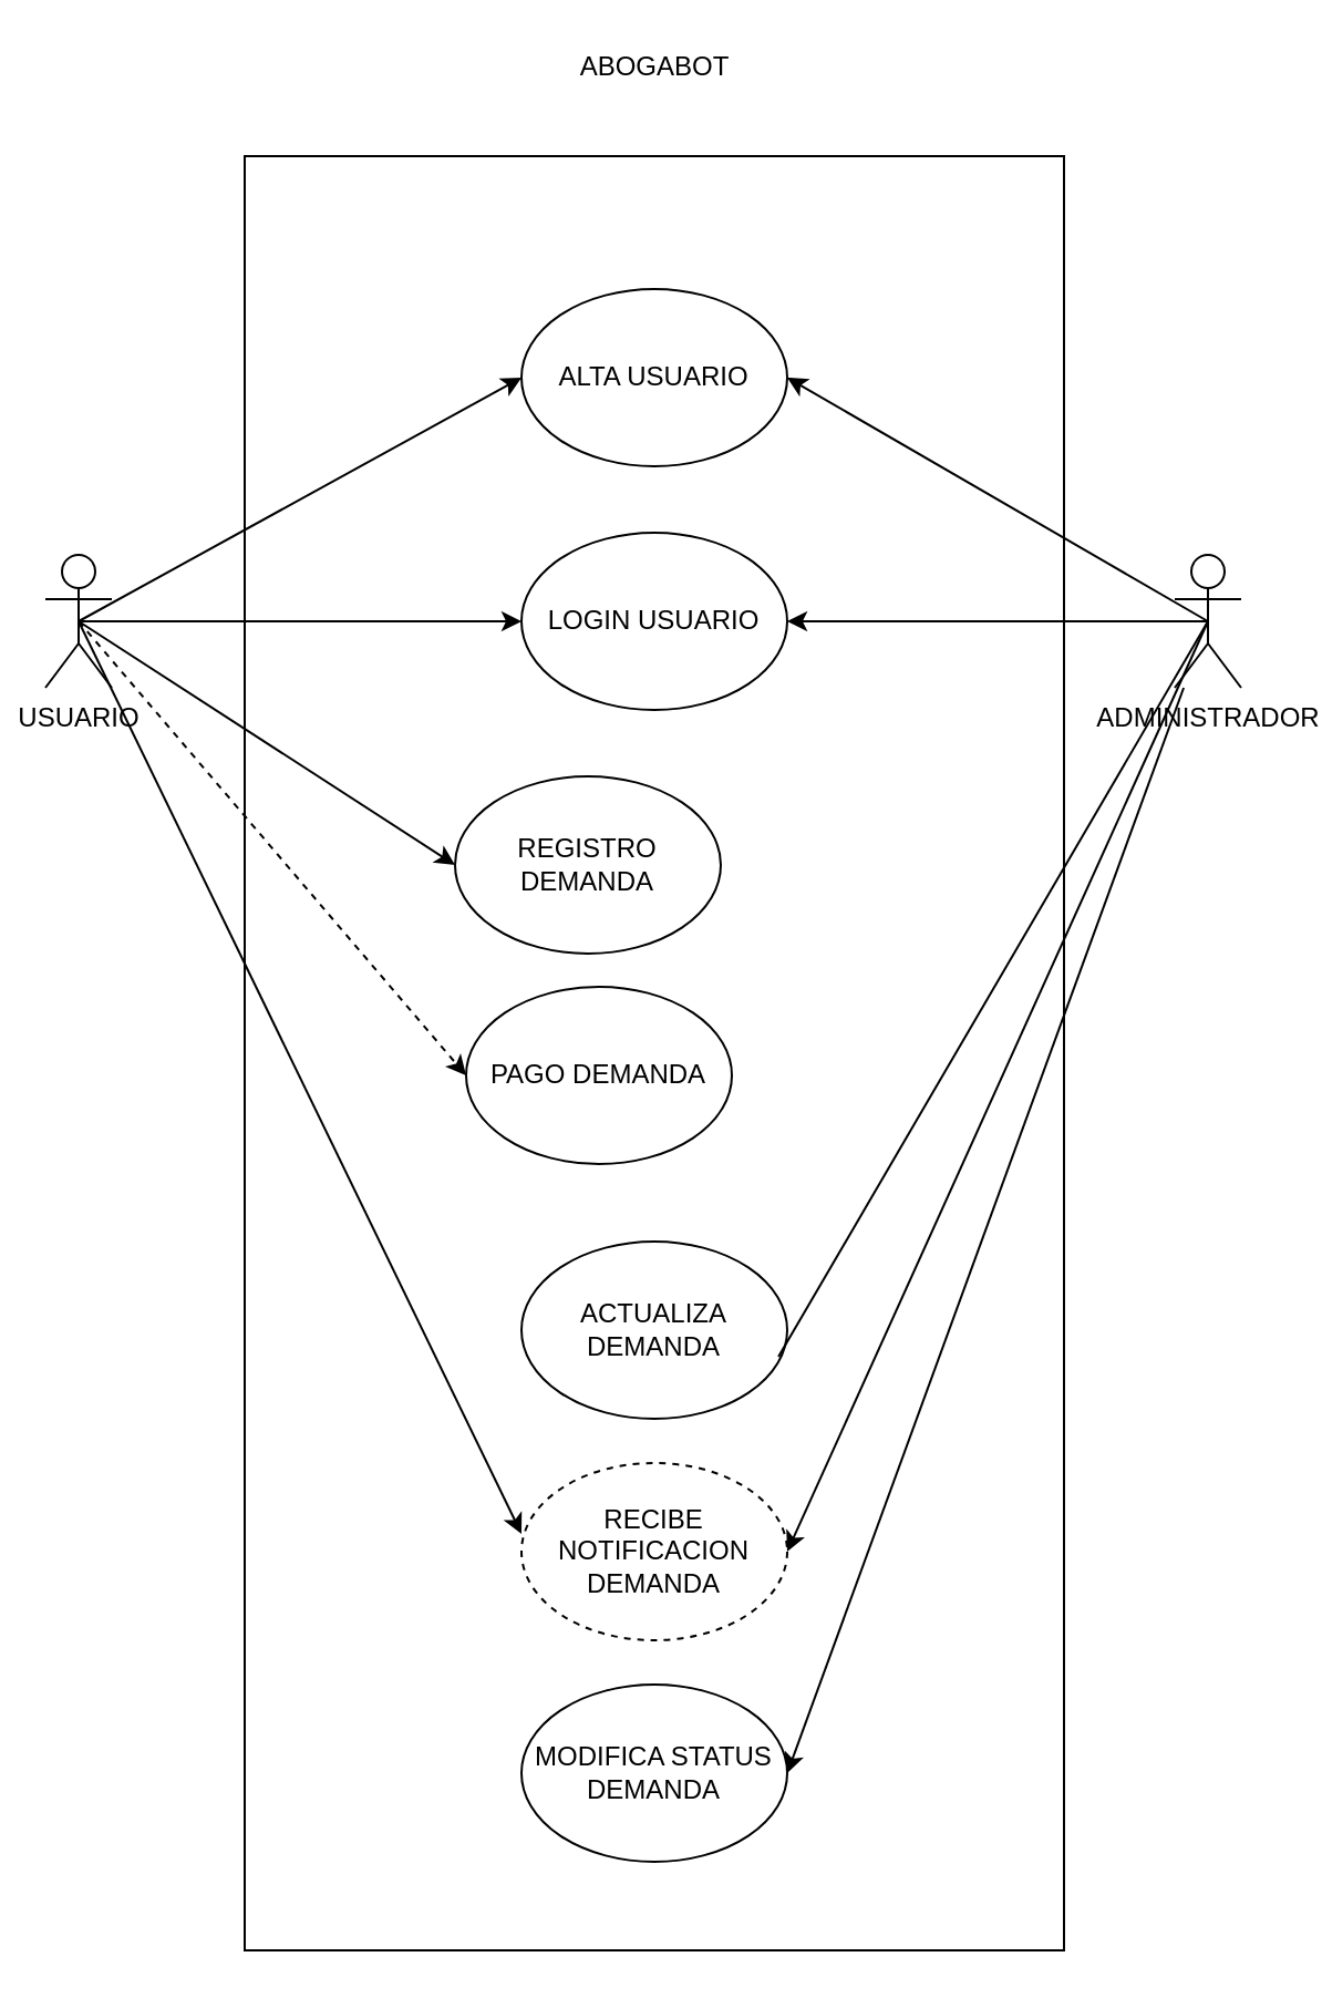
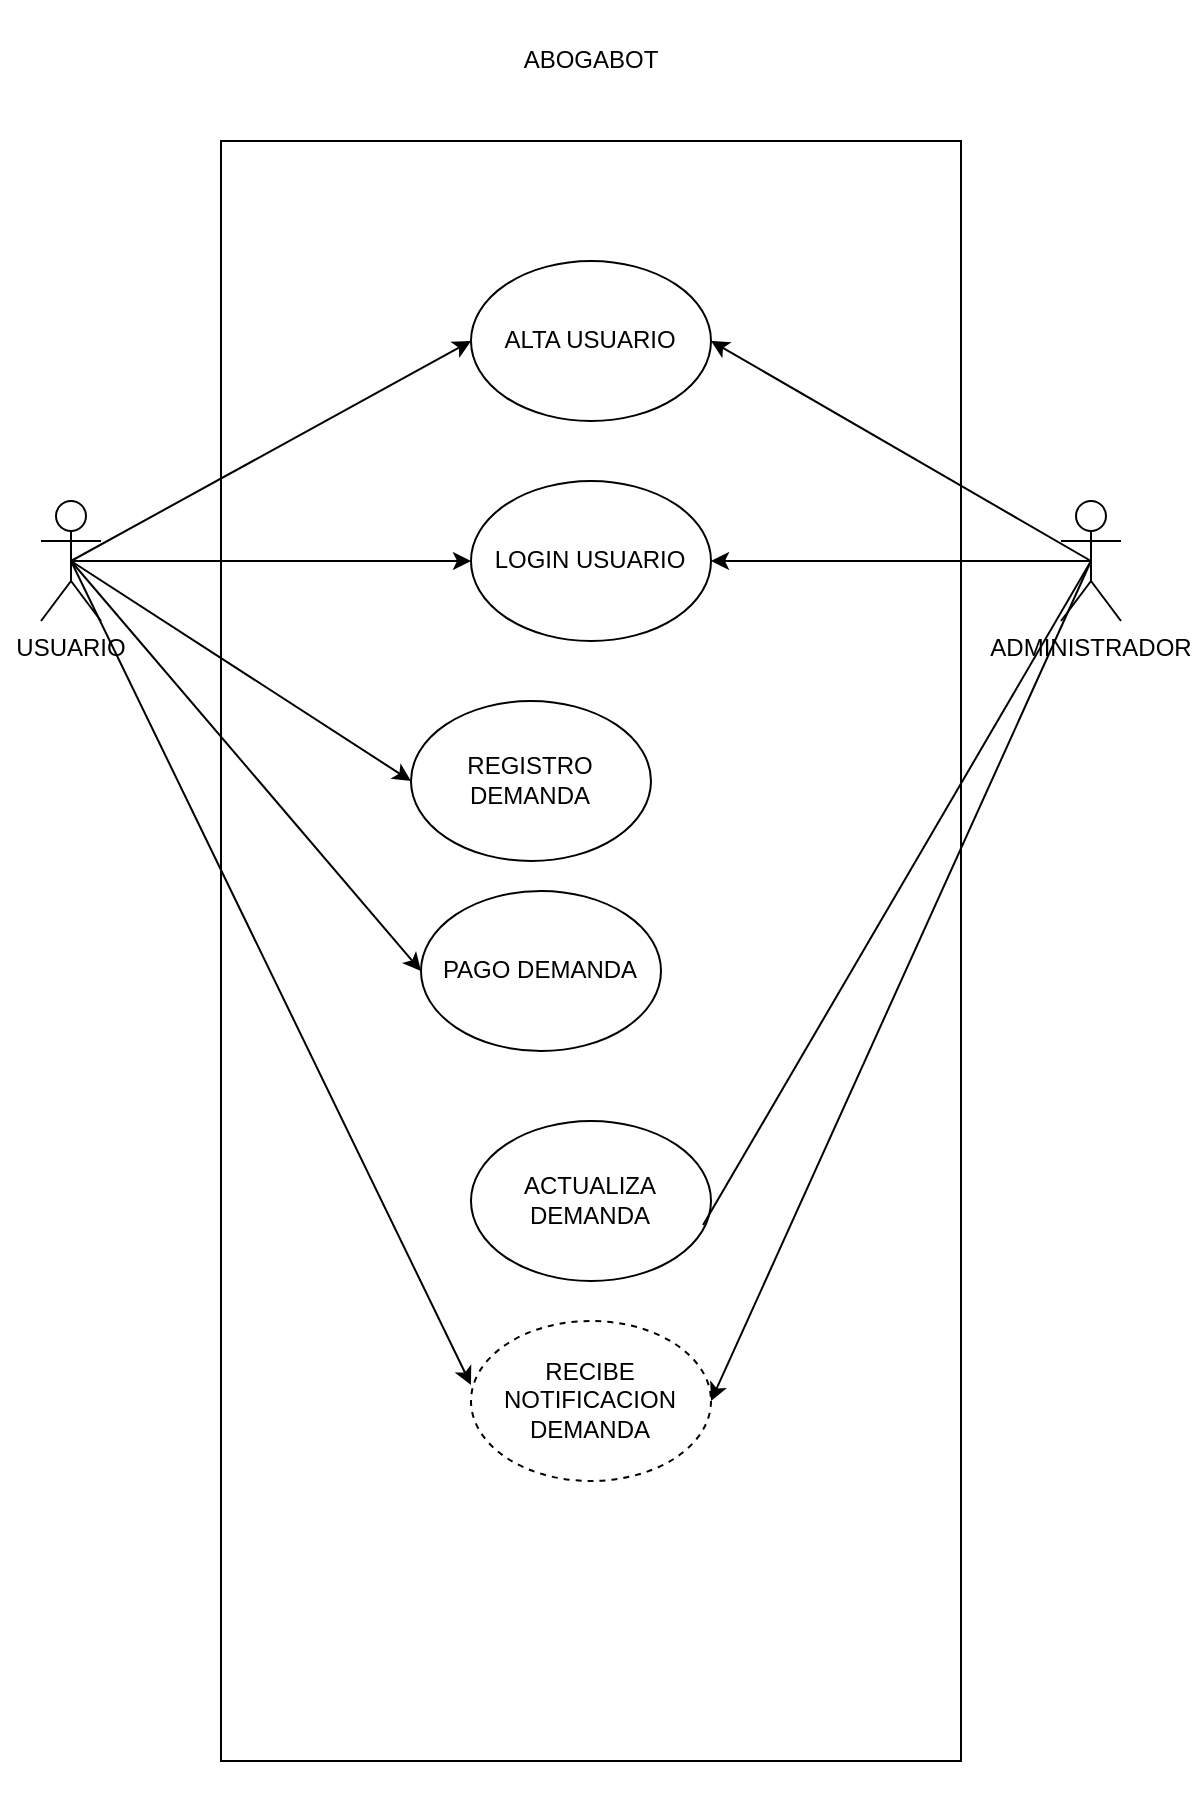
  <mxCell id="0" />
  <mxCell id="1" parent="0" />
  <mxCell id="2" value="" style="rounded=0;whiteSpace=wrap;html=1;" vertex="1" parent="1"><mxGeometry x="110" y="70" width="370" height="810" as="geometry" /></mxCell>
  <mxCell id="3" value="USUARIO" style="shape=umlActor;verticalLabelPosition=bottom;verticalAlign=top;html=1;outlineConnect=0;" vertex="1" parent="1"><mxGeometry x="20" y="250" width="30" height="60" as="geometry" /></mxCell>
  <mxCell id="4" value="ADMINISTRADOR" style="shape=umlActor;verticalLabelPosition=bottom;verticalAlign=top;html=1;outlineConnect=0;" vertex="1" parent="1"><mxGeometry x="530" y="250" width="30" height="60" as="geometry" /></mxCell>
  <mxCell id="5" value="ALTA USUARIO" style="ellipse;whiteSpace=wrap;html=1;" vertex="1" parent="1"><mxGeometry x="235" y="130" width="120" height="80" as="geometry" /></mxCell>
  <mxCell id="6" value="LOGIN USUARIO" style="ellipse;whiteSpace=wrap;html=1;" vertex="1" parent="1"><mxGeometry x="235" y="240" width="120" height="80" as="geometry" /></mxCell>
  <mxCell id="7" value="REGISTRO DEMANDA" style="ellipse;whiteSpace=wrap;html=1;" vertex="1" parent="1"><mxGeometry x="205" y="350" width="120" height="80" as="geometry" /></mxCell>
  <mxCell id="8" value="PAGO DEMANDA" style="ellipse;whiteSpace=wrap;html=1;" vertex="1" parent="1"><mxGeometry x="210" y="445" width="120" height="80" as="geometry" /></mxCell>
  <mxCell id="9" value="ACTUALIZA DEMANDA" style="ellipse;whiteSpace=wrap;html=1;" vertex="1" parent="1"><mxGeometry x="235" y="560" width="120" height="80" as="geometry" /></mxCell>
  <mxCell id="10" value="RECIBE NOTIFICACION DEMANDA" style="ellipse;whiteSpace=wrap;html=1;dashed=1;" vertex="1" parent="1"><mxGeometry x="235" y="660" width="120" height="80" as="geometry" /></mxCell>
- <mxCell id="11" value="MODIFICA STATUS DEMANDA" style="ellipse;whiteSpace=wrap;html=1;" vertex="1" parent="1"><mxGeometry x="235" y="760" width="120" height="80" as="geometry" /></mxCell>
  <mxCell id="12" value="" style="endArrow=classic;html=1;rounded=0;exitX=0.5;exitY=0.5;exitDx=0;exitDy=0;exitPerimeter=0;entryX=1;entryY=0.5;entryDx=0;entryDy=0;" edge="1" parent="1" source="4" target="5"><mxGeometry width="50" height="50" relative="1" as="geometry"><mxPoint x="300" y="500" as="sourcePoint" /><mxPoint x="350" y="450" as="targetPoint" /></mxGeometry></mxCell>
  <mxCell id="13" value="" style="endArrow=classic;html=1;rounded=0;exitX=0.5;exitY=0.5;exitDx=0;exitDy=0;exitPerimeter=0;entryX=1;entryY=0.5;entryDx=0;entryDy=0;" edge="1" parent="1" source="4" target="6"><mxGeometry width="50" height="50" relative="1" as="geometry"><mxPoint x="555" y="290" as="sourcePoint" /><mxPoint x="365" y="180" as="targetPoint" /></mxGeometry></mxCell>
  <mxCell id="14" value="" style="endArrow=none;html=1;rounded=0;exitX=0.5;exitY=0.5;exitDx=0;exitDy=0;exitPerimeter=0;entryX=0.967;entryY=0.65;entryDx=0;entryDy=0;entryPerimeter=0;" edge="1" parent="1" source="4" target="9"><mxGeometry width="50" height="50" relative="1" as="geometry"><mxPoint x="565" y="300" as="sourcePoint" /><mxPoint x="375" y="190" as="targetPoint" /></mxGeometry></mxCell>
  <mxCell id="15" value="" style="endArrow=classic;html=1;rounded=0;entryX=1;entryY=0.5;entryDx=0;entryDy=0;exitX=0.5;exitY=0.5;exitDx=0;exitDy=0;exitPerimeter=0;" edge="1" parent="1" source="4" target="10"><mxGeometry width="50" height="50" relative="1" as="geometry"><mxPoint x="540" y="290" as="sourcePoint" /><mxPoint x="385" y="200" as="targetPoint" /></mxGeometry></mxCell>
- <mxCell id="16" value="" style="endArrow=classic;html=1;rounded=0;entryX=1;entryY=0.5;entryDx=0;entryDy=0;" edge="1" parent="1" source="4" target="11"><mxGeometry width="50" height="50" relative="1" as="geometry"><mxPoint x="585" y="320" as="sourcePoint" /><mxPoint x="395" y="210" as="targetPoint" /></mxGeometry></mxCell>
  <mxCell id="17" value="" style="endArrow=classic;html=1;rounded=0;exitX=0.5;exitY=0.5;exitDx=0;exitDy=0;exitPerimeter=0;entryX=0;entryY=0.5;entryDx=0;entryDy=0;" edge="1" parent="1" source="3" target="5"><mxGeometry width="50" height="50" relative="1" as="geometry"><mxPoint x="300" y="490" as="sourcePoint" /><mxPoint x="350" y="440" as="targetPoint" /></mxGeometry></mxCell>
  <mxCell id="18" value="" style="endArrow=classic;html=1;rounded=0;exitX=0.5;exitY=0.5;exitDx=0;exitDy=0;exitPerimeter=0;entryX=0;entryY=0.5;entryDx=0;entryDy=0;" edge="1" parent="1" source="3" target="6"><mxGeometry width="50" height="50" relative="1" as="geometry"><mxPoint x="45" y="290" as="sourcePoint" /><mxPoint x="245" y="180" as="targetPoint" /></mxGeometry></mxCell>
  <mxCell id="19" value="" style="endArrow=classic;html=1;rounded=0;exitX=0.5;exitY=0.5;exitDx=0;exitDy=0;exitPerimeter=0;entryX=0;entryY=0.5;entryDx=0;entryDy=0;" edge="1" parent="1" source="3" target="7"><mxGeometry width="50" height="50" relative="1" as="geometry"><mxPoint x="55" y="300" as="sourcePoint" /><mxPoint x="255" y="190" as="targetPoint" /></mxGeometry></mxCell>
- <mxCell id="20" value="" style="endArrow=classic;html=1;rounded=0;exitX=0.5;exitY=0.5;exitDx=0;exitDy=0;exitPerimeter=0;entryX=0;entryY=0.5;entryDx=0;entryDy=0;dashed=1;" edge="1" parent="1" source="3" target="8"><mxGeometry width="50" height="50" relative="1" as="geometry"><mxPoint x="65" y="310" as="sourcePoint" /><mxPoint x="265" y="200" as="targetPoint" /></mxGeometry></mxCell>
+ <mxCell id="20" value="" style="endArrow=classic;html=1;rounded=0;exitX=0.5;exitY=0.5;exitDx=0;exitDy=0;exitPerimeter=0;entryX=0;entryY=0.5;entryDx=0;entryDy=0;" edge="1" parent="1" source="3" target="8"><mxGeometry width="50" height="50" relative="1" as="geometry"><mxPoint x="65" y="310" as="sourcePoint" /><mxPoint x="265" y="200" as="targetPoint" /></mxGeometry></mxCell>
  <mxCell id="21" value="" style="endArrow=classic;html=1;rounded=0;exitX=0.5;exitY=0.5;exitDx=0;exitDy=0;exitPerimeter=0;entryX=0;entryY=0.4;entryDx=0;entryDy=0;entryPerimeter=0;" edge="1" parent="1" source="3" target="10"><mxGeometry width="50" height="50" relative="1" as="geometry"><mxPoint x="85" y="330" as="sourcePoint" /><mxPoint x="285" y="220" as="targetPoint" /></mxGeometry></mxCell>
  <mxCell id="22" value="ABOGABOT" style="text;html=1;align=center;verticalAlign=middle;resizable=0;points=[];autosize=1;strokeColor=none;fillColor=none;" vertex="1" parent="1"><mxGeometry x="255" y="20" width="80" height="20" as="geometry" /></mxCell>
